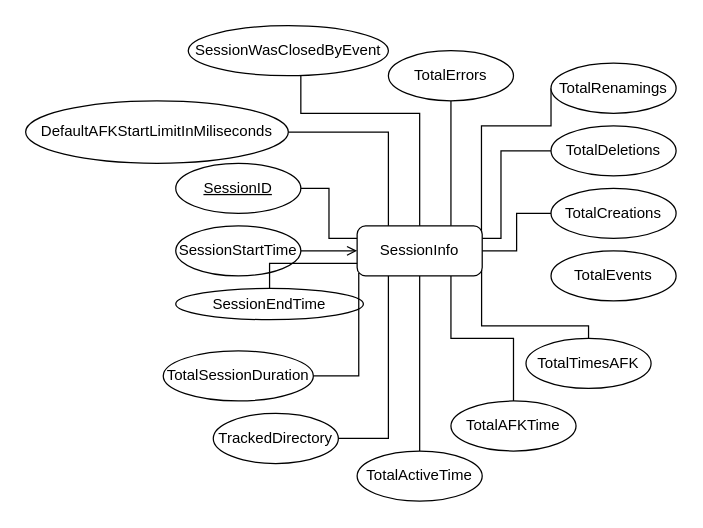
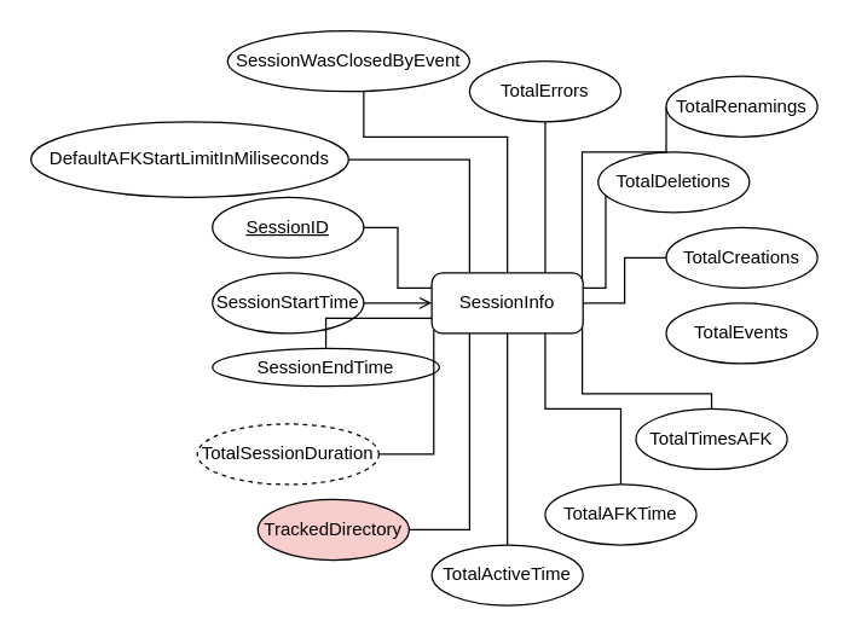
  <mxCell id="0" />
  <mxCell id="1" parent="0" />
  <mxCell id="2" value="SessionInfo" style="rounded=1;arcSize=17;whiteSpace=wrap;html=1;align=center;" vertex="1" parent="1"><mxGeometry x="285" y="180" width="100" height="40" as="geometry" /></mxCell>
  <mxCell id="3" style="edgeStyle=orthogonalEdgeStyle;rounded=0;orthogonalLoop=1;jettySize=auto;html=1;entryX=0;entryY=0.25;entryDx=0;entryDy=0;endArrow=none;endFill=0;" edge="1" parent="1" source="4" target="2"><mxGeometry relative="1" as="geometry" /></mxCell>
  <mxCell id="4" value="SessionID" style="ellipse;whiteSpace=wrap;html=1;align=center;fontStyle=4;" vertex="1" parent="1"><mxGeometry x="140" y="130" width="100" height="40" as="geometry" /></mxCell>
  <mxCell id="5" style="edgeStyle=orthogonalEdgeStyle;rounded=0;orthogonalLoop=1;jettySize=auto;html=1;entryX=0;entryY=0.5;entryDx=0;entryDy=0;endArrow=open;endFill=0;" edge="1" parent="1" source="6" target="2"><mxGeometry relative="1" as="geometry" /></mxCell>
  <mxCell id="6" value="SessionStartTime" style="ellipse;whiteSpace=wrap;html=1;align=center;" vertex="1" parent="1"><mxGeometry x="140" y="180" width="100" height="40" as="geometry" /></mxCell>
  <mxCell id="7" style="edgeStyle=orthogonalEdgeStyle;rounded=0;orthogonalLoop=1;jettySize=auto;html=1;entryX=0;entryY=0.75;entryDx=0;entryDy=0;endArrow=none;endFill=0;" edge="1" parent="1" source="8" target="2"><mxGeometry relative="1" as="geometry" /></mxCell>
  <mxCell id="8" value="SessionEndTime" style="ellipse;whiteSpace=wrap;html=1;align=center;" vertex="1" parent="1"><mxGeometry x="140" y="230" width="150" height="25" as="geometry" /></mxCell>
  <mxCell id="9" style="edgeStyle=orthogonalEdgeStyle;rounded=0;orthogonalLoop=1;jettySize=auto;html=1;entryX=0.013;entryY=0.94;entryDx=0;entryDy=0;endArrow=none;endFill=0;entryPerimeter=0;" edge="1" parent="1" source="10" target="2"><mxGeometry relative="1" as="geometry" /></mxCell>
- <mxCell id="10" value="TotalSessionDuration" style="ellipse;whiteSpace=wrap;html=1;align=center;" vertex="1" parent="1"><mxGeometry x="130" y="280" width="120" height="40" as="geometry" /></mxCell>
+ <mxCell id="10" value="TotalSessionDuration" style="ellipse;whiteSpace=wrap;html=1;align=center;dashed=1;" vertex="1" parent="1"><mxGeometry x="130" y="280" width="120" height="40" as="geometry" /></mxCell>
  <mxCell id="11" style="edgeStyle=orthogonalEdgeStyle;rounded=0;orthogonalLoop=1;jettySize=auto;html=1;entryX=0.25;entryY=1;entryDx=0;entryDy=0;endArrow=none;endFill=0;" edge="1" parent="1" source="12" target="2"><mxGeometry relative="1" as="geometry" /></mxCell>
- <mxCell id="12" value="TrackedDirectory" style="ellipse;whiteSpace=wrap;html=1;align=center;" vertex="1" parent="1"><mxGeometry x="170" y="330" width="100" height="40" as="geometry" /></mxCell>
+ <mxCell id="12" value="TrackedDirectory" style="ellipse;whiteSpace=wrap;html=1;align=center;fillColor=#f8cecc;" vertex="1" parent="1"><mxGeometry x="170" y="330" width="100" height="40" as="geometry" /></mxCell>
  <mxCell id="13" style="edgeStyle=orthogonalEdgeStyle;rounded=0;orthogonalLoop=1;jettySize=auto;html=1;entryX=0.5;entryY=1;entryDx=0;entryDy=0;endArrow=none;endFill=0;" edge="1" parent="1" source="14" target="2"><mxGeometry relative="1" as="geometry" /></mxCell>
  <mxCell id="14" value="TotalActiveTime" style="ellipse;whiteSpace=wrap;html=1;align=center;" vertex="1" parent="1"><mxGeometry x="285" y="360" width="100" height="40" as="geometry" /></mxCell>
  <mxCell id="15" style="edgeStyle=orthogonalEdgeStyle;rounded=0;orthogonalLoop=1;jettySize=auto;html=1;entryX=0.75;entryY=1;entryDx=0;entryDy=0;endArrow=none;endFill=0;" edge="1" parent="1" source="16" target="2"><mxGeometry relative="1" as="geometry" /></mxCell>
  <mxCell id="16" value="TotalAFKTime" style="ellipse;whiteSpace=wrap;html=1;align=center;" vertex="1" parent="1"><mxGeometry x="360" y="320" width="100" height="40" as="geometry" /></mxCell>
  <mxCell id="17" style="edgeStyle=orthogonalEdgeStyle;rounded=0;orthogonalLoop=1;jettySize=auto;html=1;entryX=0.995;entryY=0.885;entryDx=0;entryDy=0;endArrow=none;endFill=0;entryPerimeter=0;" edge="1" parent="1" source="18" target="2"><mxGeometry relative="1" as="geometry"><Array as="points"><mxPoint x="470" y="260" /><mxPoint x="385" y="260" /></Array></mxGeometry></mxCell>
  <mxCell id="18" value="TotalTimesAFK" style="ellipse;whiteSpace=wrap;html=1;align=center;" vertex="1" parent="1"><mxGeometry x="420" y="270" width="100" height="40" as="geometry" /></mxCell>
  <mxCell id="19" value="TotalEvents" style="ellipse;whiteSpace=wrap;html=1;align=center;" vertex="1" parent="1"><mxGeometry x="440" y="200" width="100" height="40" as="geometry" /></mxCell>
  <mxCell id="20" style="edgeStyle=orthogonalEdgeStyle;rounded=0;orthogonalLoop=1;jettySize=auto;html=1;entryX=1;entryY=0.5;entryDx=0;entryDy=0;endArrow=none;endFill=0;" edge="1" parent="1" source="21" target="2"><mxGeometry relative="1" as="geometry" /></mxCell>
  <mxCell id="21" value="TotalCreations" style="ellipse;whiteSpace=wrap;html=1;align=center;" vertex="1" parent="1"><mxGeometry x="440" y="150" width="100" height="40" as="geometry" /></mxCell>
  <mxCell id="22" style="edgeStyle=orthogonalEdgeStyle;rounded=0;orthogonalLoop=1;jettySize=auto;html=1;entryX=1;entryY=0.25;entryDx=0;entryDy=0;endArrow=none;endFill=0;" edge="1" parent="1" source="23" target="2"><mxGeometry relative="1" as="geometry"><Array as="points"><mxPoint x="400" y="120" /><mxPoint x="400" y="190" /></Array></mxGeometry></mxCell>
- <mxCell id="23" value="TotalDeletions" style="ellipse;whiteSpace=wrap;html=1;align=center;" vertex="1" parent="1"><mxGeometry x="440" y="100" width="100" height="40" as="geometry" /></mxCell>
+ <mxCell id="23" value="TotalDeletions" style="ellipse;whiteSpace=wrap;html=1;align=center;" vertex="1" parent="1"><mxGeometry x="395" y="100" width="100" height="40" as="geometry" /></mxCell>
  <mxCell id="24" style="edgeStyle=orthogonalEdgeStyle;rounded=0;orthogonalLoop=1;jettySize=auto;html=1;entryX=0.994;entryY=0.096;entryDx=0;entryDy=0;endArrow=none;endFill=0;entryPerimeter=0;" edge="1" parent="1" source="25" target="2"><mxGeometry relative="1" as="geometry"><Array as="points"><mxPoint x="440" y="100" /><mxPoint x="384" y="100" /><mxPoint x="384" y="184" /></Array></mxGeometry></mxCell>
  <mxCell id="25" value="TotalRenamings" style="ellipse;whiteSpace=wrap;html=1;align=center;" vertex="1" parent="1"><mxGeometry x="440" y="50" width="100" height="40" as="geometry" /></mxCell>
  <mxCell id="26" style="edgeStyle=orthogonalEdgeStyle;rounded=0;orthogonalLoop=1;jettySize=auto;html=1;entryX=0.75;entryY=0;entryDx=0;entryDy=0;endArrow=none;endFill=0;" edge="1" parent="1" source="27" target="2"><mxGeometry relative="1" as="geometry" /></mxCell>
  <mxCell id="27" value="TotalErrors" style="ellipse;whiteSpace=wrap;html=1;align=center;" vertex="1" parent="1"><mxGeometry x="310" y="40" width="100" height="40" as="geometry" /></mxCell>
  <mxCell id="28" style="edgeStyle=orthogonalEdgeStyle;rounded=0;orthogonalLoop=1;jettySize=auto;html=1;endArrow=none;endFill=0;" edge="1" parent="1" source="29" target="2"><mxGeometry relative="1" as="geometry"><Array as="points"><mxPoint x="240" y="90" /><mxPoint x="335" y="90" /></Array></mxGeometry></mxCell>
  <mxCell id="29" value="SessionWasClosedByEvent" style="ellipse;whiteSpace=wrap;html=1;align=center;" vertex="1" parent="1"><mxGeometry x="150" y="20" width="160" height="40" as="geometry" /></mxCell>
  <mxCell id="30" style="edgeStyle=orthogonalEdgeStyle;rounded=0;orthogonalLoop=1;jettySize=auto;html=1;entryX=0.25;entryY=0;entryDx=0;entryDy=0;endArrow=none;endFill=0;" edge="1" parent="1" source="31" target="2"><mxGeometry relative="1" as="geometry" /></mxCell>
  <mxCell id="31" value="DefaultAFKStartLimitInMiliseconds" style="ellipse;whiteSpace=wrap;html=1;align=center;" vertex="1" parent="1"><mxGeometry x="20" y="80" width="210" height="50" as="geometry" /></mxCell>
